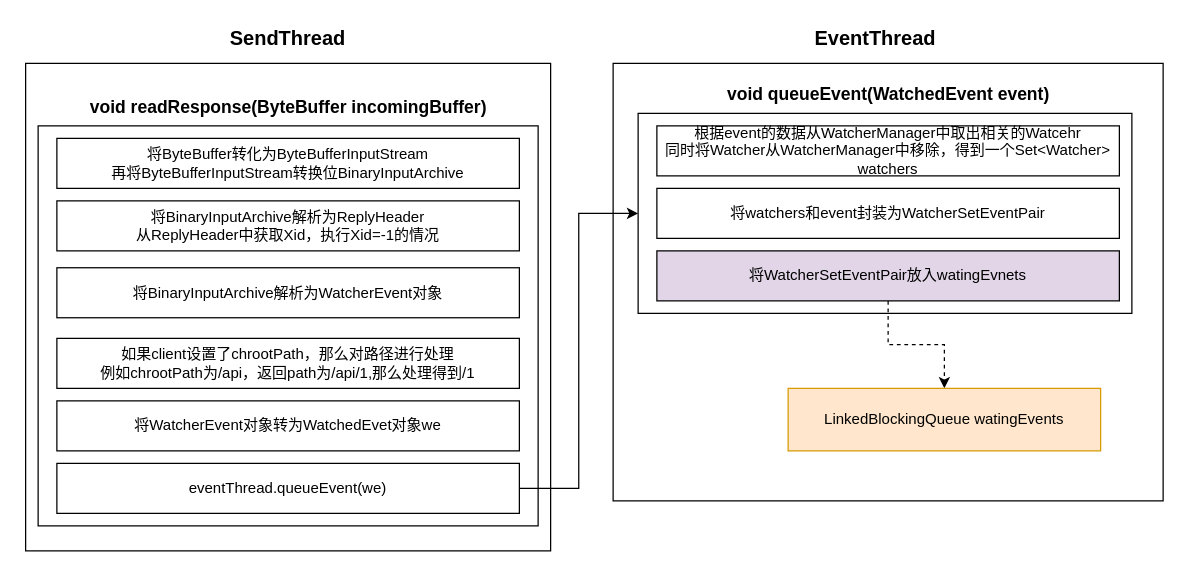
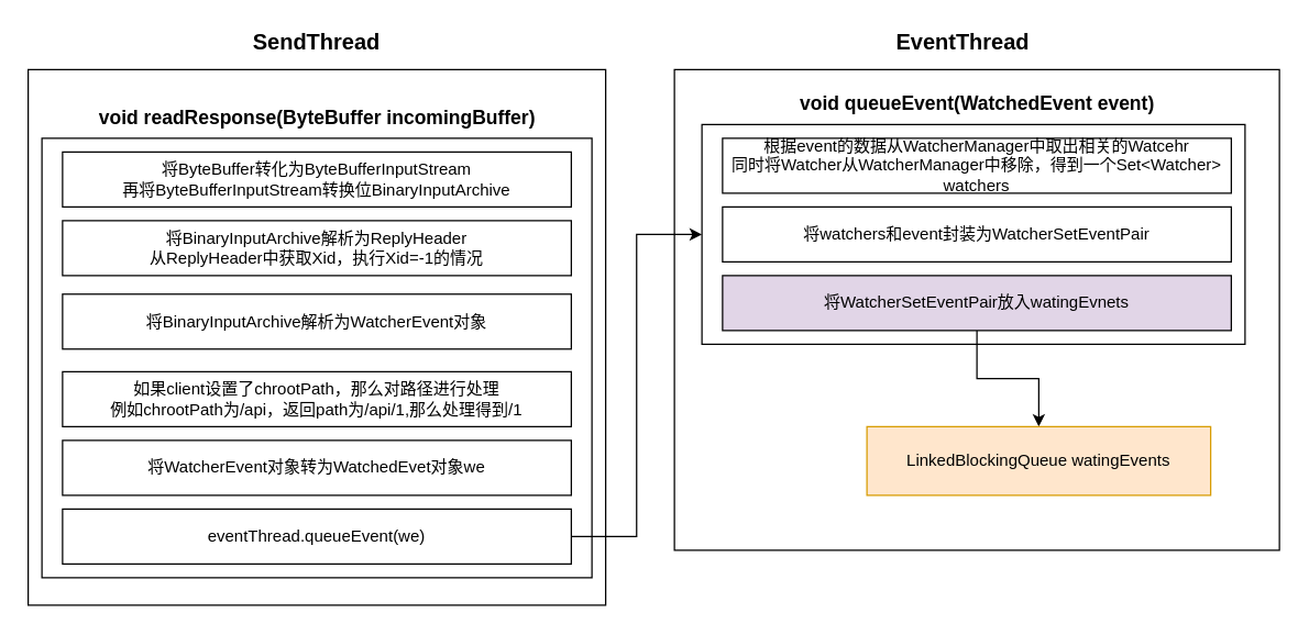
  <mxCell id="0" />
  <mxCell id="1" parent="0" />
  <mxCell id="2" value="" style="rounded=0;whiteSpace=wrap;html=1;" parent="1" vertex="1"><mxGeometry x="20" y="50" width="420" height="390" as="geometry" /></mxCell>
  <mxCell id="3" value="&lt;font style=&quot;font-size: 16px&quot;&gt;&lt;b&gt;SendThread&lt;/b&gt;&lt;/font&gt;" style="text;html=1;strokeColor=none;fillColor=none;align=center;verticalAlign=middle;whiteSpace=wrap;rounded=0;" parent="1" vertex="1"><mxGeometry x="210" y="20" width="40" height="20" as="geometry" /></mxCell>
  <mxCell id="4" value="" style="rounded=0;whiteSpace=wrap;html=1;" parent="1" vertex="1"><mxGeometry x="30" y="100" width="400" height="320" as="geometry" /></mxCell>
  <mxCell id="5" value="&lt;font style=&quot;font-size: 14px&quot;&gt;&lt;b&gt;void readResponse(ByteBuffer incomingBuffer)&lt;/b&gt;&lt;/font&gt;" style="text;html=1;strokeColor=none;fillColor=none;align=center;verticalAlign=middle;whiteSpace=wrap;rounded=0;" parent="1" vertex="1"><mxGeometry x="62.5" y="70" width="335" height="30" as="geometry" /></mxCell>
  <mxCell id="6" value="将ByteBuffer转化为ByteBufferInputStream&lt;br&gt;再将ByteBufferInputStream转换位BinaryInputArchive" style="rounded=0;whiteSpace=wrap;html=1;" parent="1" vertex="1"><mxGeometry x="45" y="110" width="370" height="40" as="geometry" /></mxCell>
  <mxCell id="7" value="将BinaryInputArchive解析为ReplyHeader&lt;br&gt;从ReplyHeader中获取Xid，执行Xid=-1的情况" style="rounded=0;whiteSpace=wrap;html=1;" parent="1" vertex="1"><mxGeometry x="45" y="160" width="370" height="40" as="geometry" /></mxCell>
  <mxCell id="8" value="将BinaryInputArchive解析为WatcherEvent对象&lt;span style=&quot;color: rgba(0 , 0 , 0 , 0) ; font-family: monospace ; font-size: 0px&quot;&gt;%3CmxGraphModel%3E%3Croot%3E%3CmxCell%20id%3D%220%22%2F%3E%3CmxCell%20id%3D%221%22%20parent%3D%220%22%2F%3E%3CmxCell%20id%3D%222%22%20value%3D%22%E5%B0%86BinaryInputArchive%E8%A7%A3%E6%9E%90%E4%B8%BAReplyHeader%26lt%3Bbr%26gt%3B%E4%BB%8EReplyHeader%E4%B8%AD%E8%8E%B7%E5%8F%96Xid%EF%BC%8C%E6%89%A7%E8%A1%8CXid%3D-1%E7%9A%84%E6%83%85%E5%86%B5%22%20style%3D%22rounded%3D0%3BwhiteSpace%3Dwrap%3Bhtml%3D1%3B%22%20vertex%3D%221%22%20parent%3D%221%22%3E%3CmxGeometry%20x%3D%22235%22%20y%3D%22360%22%20width%3D%22370%22%20height%3D%2240%22%20as%3D%22geometry%22%2F%3E%3C%2FmxCell%3E%3C%2Froot%3E%3C%2FmxGraphModel%3E&lt;/span&gt;" style="rounded=0;whiteSpace=wrap;html=1;" parent="1" vertex="1"><mxGeometry x="45" y="213.5" width="370" height="40" as="geometry" /></mxCell>
  <mxCell id="9" value="如果client设置了chrootPath，那么对路径进行处理&lt;br&gt;例如chrootPath为/api，返回path为/api/1,那么处理得到/1" style="rounded=0;whiteSpace=wrap;html=1;" parent="1" vertex="1"><mxGeometry x="45" y="270" width="370" height="40" as="geometry" /></mxCell>
  <mxCell id="10" value="将WatcherEvent对象转为WatchedEvet对象we" style="rounded=0;whiteSpace=wrap;html=1;" parent="1" vertex="1"><mxGeometry x="45" y="320" width="370" height="40" as="geometry" /></mxCell>
  <mxCell id="11" value="eventThread.queueEvent(we)" style="rounded=0;whiteSpace=wrap;html=1;" parent="1" vertex="1"><mxGeometry x="45" y="370" width="370" height="40" as="geometry" /></mxCell>
  <mxCell id="12" value="" style="rounded=0;whiteSpace=wrap;html=1;" parent="1" vertex="1"><mxGeometry x="490" y="50" width="440" height="350" as="geometry" /></mxCell>
  <mxCell id="13" value="&lt;font style=&quot;font-size: 16px&quot;&gt;&lt;b&gt;EventThread&lt;/b&gt;&lt;/font&gt;" style="text;html=1;strokeColor=none;fillColor=none;align=center;verticalAlign=middle;whiteSpace=wrap;rounded=0;" parent="1" vertex="1"><mxGeometry x="680" y="20" width="40" height="20" as="geometry" /></mxCell>
  <mxCell id="14" value="" style="rounded=0;whiteSpace=wrap;html=1;" parent="1" vertex="1"><mxGeometry x="510" y="90" width="395" height="160" as="geometry" /></mxCell>
  <mxCell id="15" value="&lt;font style=&quot;font-size: 14px&quot;&gt;&lt;b&gt;void queueEvent(WatchedEvent event)&lt;/b&gt;&lt;/font&gt;" style="text;html=1;strokeColor=none;fillColor=none;align=center;verticalAlign=middle;whiteSpace=wrap;rounded=0;" parent="1" vertex="1"><mxGeometry x="542.5" y="60" width="335" height="30" as="geometry" /></mxCell>
  <mxCell id="16" value="根据event的数据从WatcherManager中取出相关的Watcehr&lt;br&gt;同时将Watcher从WatcherManager中移除，得到一个Set&amp;lt;Watcher&amp;gt; watchers" style="rounded=0;whiteSpace=wrap;html=1;" parent="1" vertex="1"><mxGeometry x="525" y="100" width="370" height="40" as="geometry" /></mxCell>
  <mxCell id="17" value="将watchers和event封装为WatcherSetEventPair" style="rounded=0;whiteSpace=wrap;html=1;" parent="1" vertex="1"><mxGeometry x="525" y="150" width="370" height="40" as="geometry" /></mxCell>
  <mxCell id="18" style="edgeStyle=orthogonalEdgeStyle;rounded=0;orthogonalLoop=1;jettySize=auto;html=1;exitX=1;exitY=0.5;exitDx=0;exitDy=0;entryX=0;entryY=0.5;entryDx=0;entryDy=0;" parent="1" source="11" target="14" edge="1"><mxGeometry relative="1" as="geometry" /></mxCell>
- <mxCell id="19" style="edgeStyle=orthogonalEdgeStyle;rounded=0;orthogonalLoop=1;jettySize=auto;html=1;exitX=0.5;exitY=1;exitDx=0;exitDy=0;entryX=0.5;entryY=0;entryDx=0;entryDy=0;dashed=1;" parent="1" source="20" target="21" edge="1"><mxGeometry relative="1" as="geometry" /></mxCell>
+ <mxCell id="19" style="edgeStyle=orthogonalEdgeStyle;rounded=0;orthogonalLoop=1;jettySize=auto;html=1;exitX=0.5;exitY=1;exitDx=0;exitDy=0;entryX=0.5;entryY=0;entryDx=0;entryDy=0;" parent="1" source="20" target="21" edge="1"><mxGeometry relative="1" as="geometry" /></mxCell>
  <mxCell id="20" value="将WatcherSetEventPair放入watingEvnets" style="rounded=0;whiteSpace=wrap;html=1;fillColor=#e1d5e7;" parent="1" vertex="1"><mxGeometry x="525" y="200" width="370" height="40" as="geometry" /></mxCell>
  <mxCell id="21" value="LinkedBlockingQueue watingEvents" style="rounded=0;whiteSpace=wrap;html=1;fillColor=#ffe6cc;strokeColor=#d79b00;" parent="1" vertex="1"><mxGeometry x="630" y="310" width="250" height="50" as="geometry" /></mxCell>
